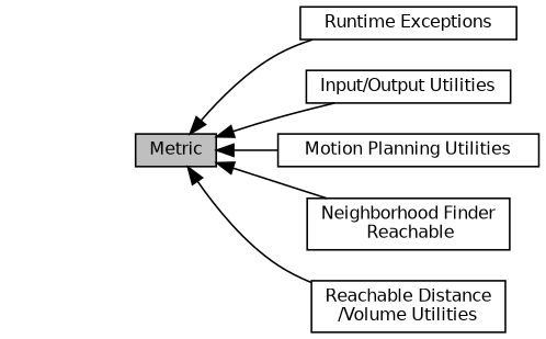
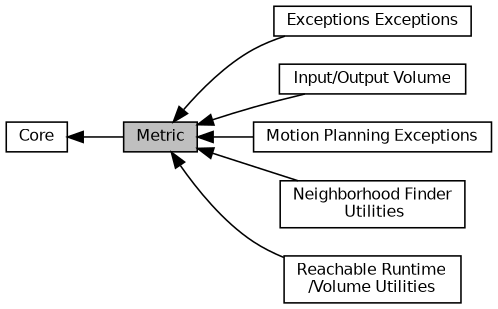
  digraph {
    rankdir=LR
    node [color=black fillcolor=white fontname=Helvetica fontsize=10 shape=box style=filled]
    edge [dir=back fontname=Helvetica fontsize=10 labelfontname=Helvetica labelfontsize=10 shape=plaintext style=solid]
+   n1 [height=0.2 label=Core width=0.4]
    n2 [fillcolor=grey75 fontcolor=black height=0.2 label=Metric width=0.4]
-   n3 [height=0.2 label="Runtime Exceptions" width=0.4]
-   n4 [height=0.2 label="Input/Output Utilities" width=0.4]
-   n5 [height=0.2 label="Motion Planning Utilities" width=0.4]
-   n6 [height=0.2 label="Neighborhood Finder\l Reachable" width=0.4]
-   n7 [height=0.2 label="Reachable Distance\l/Volume Utilities" width=0.4]
+   n3 [height=0.2 label="Exceptions Exceptions" width=0.4]
+   n4 [height=0.2 label="Input/Output Volume" width=0.4]
+   n5 [height=0.2 label="Motion Planning Exceptions" width=0.4]
+   n6 [height=0.2 label="Neighborhood Finder\l Utilities" width=0.4]
+   n7 [height=0.2 label="Reachable Runtime\l/Volume Utilities" width=0.4]
+   n1 -> n2
    n2 -> n3
    n2 -> n4
    n2 -> n5
    n2 -> n6
    n2 -> n7
  }
